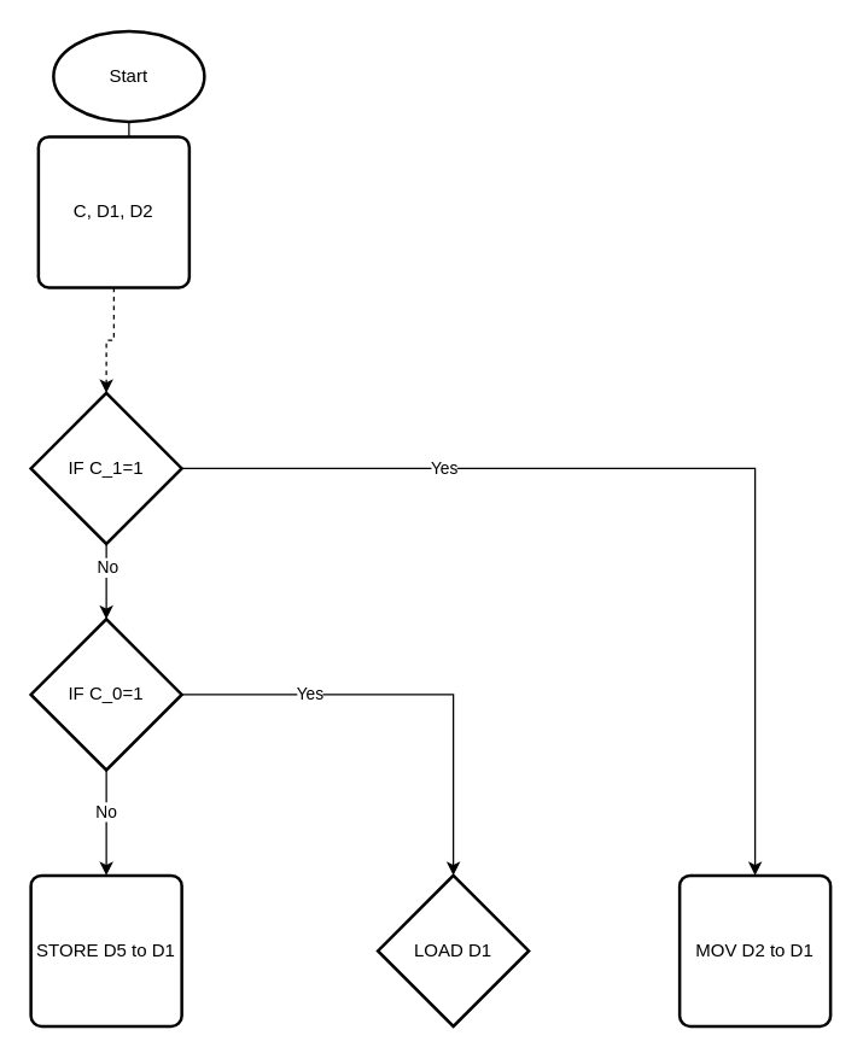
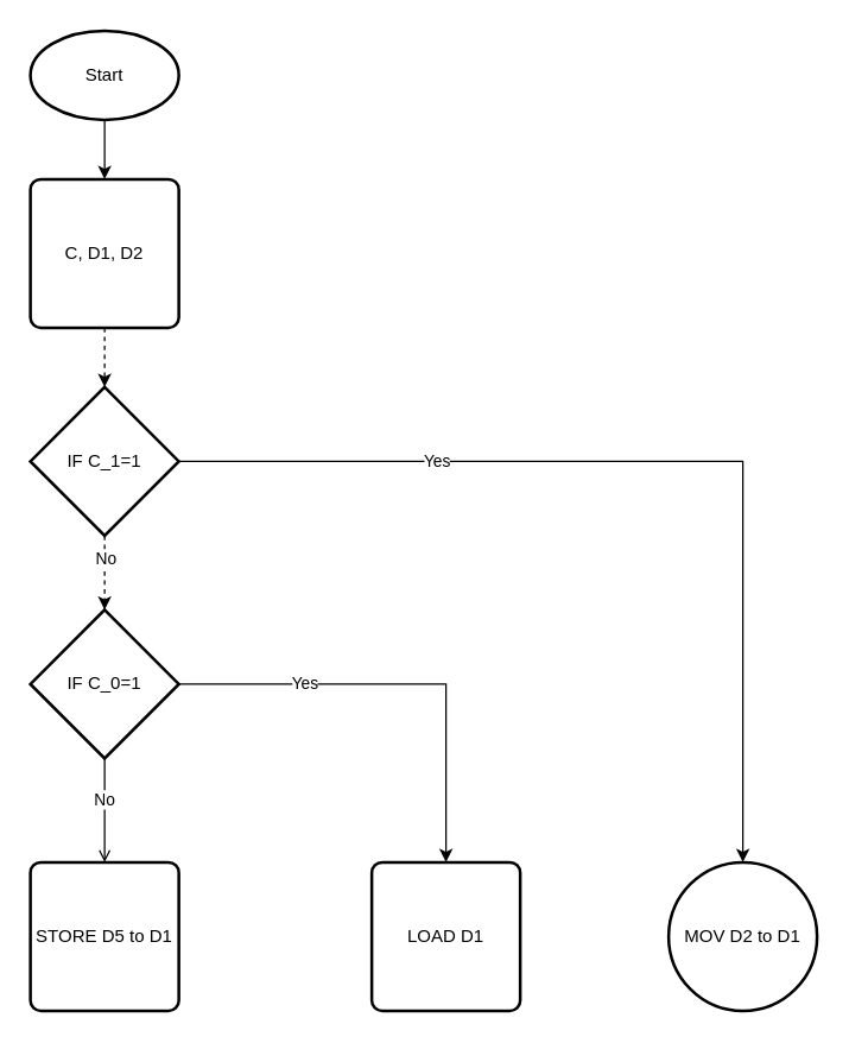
  <mxCell id="0" />
  <mxCell id="1" parent="0" />
  <mxCell id="2" value="" style="edgeStyle=orthogonalEdgeStyle;rounded=0;orthogonalLoop=1;jettySize=auto;html=1;" edge="1" parent="1" source="3" target="15"><mxGeometry relative="1" as="geometry" /></mxCell>
- <mxCell id="3" value="Start" style="strokeWidth=2;html=1;shape=mxgraph.flowchart.start_1;whiteSpace=wrap;" vertex="1" parent="1"><mxGeometry x="35" y="20" width="100" height="60" as="geometry" /></mxCell>
+ <mxCell id="3" value="Start" style="strokeWidth=2;html=1;shape=mxgraph.flowchart.start_1;whiteSpace=wrap;" vertex="1" parent="1"><mxGeometry x="20" y="20" width="100" height="60" as="geometry" /></mxCell>
  <mxCell id="4" style="edgeStyle=orthogonalEdgeStyle;rounded=0;orthogonalLoop=1;jettySize=auto;html=1;" edge="1" parent="1" source="8" target="17"><mxGeometry relative="1" as="geometry" /></mxCell>
  <mxCell id="5" value="Yes" style="edgeLabel;html=1;align=center;verticalAlign=middle;resizable=0;points=[];" vertex="1" connectable="0" parent="4"><mxGeometry x="-0.441" y="1" relative="1" as="geometry"><mxPoint as="offset" /></mxGeometry></mxCell>
- <mxCell id="6" value="" style="edgeStyle=orthogonalEdgeStyle;rounded=0;orthogonalLoop=1;jettySize=auto;html=1;" edge="1" parent="1" source="8" target="18"><mxGeometry relative="1" as="geometry" /></mxCell>
+ <mxCell id="6" value="" style="edgeStyle=orthogonalEdgeStyle;rounded=0;orthogonalLoop=1;jettySize=auto;html=1;endArrow=open;" edge="1" parent="1" source="8" target="18"><mxGeometry relative="1" as="geometry" /></mxCell>
  <mxCell id="7" value="No" style="edgeLabel;html=1;align=center;verticalAlign=middle;resizable=0;points=[];" vertex="1" connectable="0" parent="6"><mxGeometry x="-0.222" y="-1" relative="1" as="geometry"><mxPoint as="offset" /></mxGeometry></mxCell>
  <mxCell id="8" value="IF C_0=1" style="strokeWidth=2;html=1;shape=mxgraph.flowchart.decision;whiteSpace=wrap;" vertex="1" parent="1"><mxGeometry x="20" y="410" width="100" height="100" as="geometry" /></mxCell>
- <mxCell id="9" value="" style="edgeStyle=orthogonalEdgeStyle;rounded=0;orthogonalLoop=1;jettySize=auto;html=1;" edge="1" parent="1" source="13" target="8"><mxGeometry relative="1" as="geometry" /></mxCell>
+ <mxCell id="9" value="" style="edgeStyle=orthogonalEdgeStyle;rounded=0;orthogonalLoop=1;jettySize=auto;html=1;dashed=1;" edge="1" parent="1" source="13" target="8"><mxGeometry relative="1" as="geometry" /></mxCell>
  <mxCell id="10" value="No" style="edgeLabel;html=1;align=center;verticalAlign=middle;resizable=0;points=[];" vertex="1" connectable="0" parent="9"><mxGeometry x="-0.384" relative="1" as="geometry"><mxPoint as="offset" /></mxGeometry></mxCell>
  <mxCell id="11" style="edgeStyle=orthogonalEdgeStyle;rounded=0;orthogonalLoop=1;jettySize=auto;html=1;" edge="1" parent="1" source="13" target="16"><mxGeometry relative="1" as="geometry" /></mxCell>
  <mxCell id="12" value="Yes" style="edgeLabel;html=1;align=center;verticalAlign=middle;resizable=0;points=[];" vertex="1" connectable="0" parent="11"><mxGeometry x="-0.469" y="1" relative="1" as="geometry"><mxPoint as="offset" /></mxGeometry></mxCell>
  <mxCell id="13" value="IF C_1=1" style="strokeWidth=2;html=1;shape=mxgraph.flowchart.decision;whiteSpace=wrap;" vertex="1" parent="1"><mxGeometry x="20" y="260" width="100" height="100" as="geometry" /></mxCell>
  <mxCell id="14" value="" style="edgeStyle=orthogonalEdgeStyle;rounded=0;orthogonalLoop=1;jettySize=auto;html=1;dashed=1;" edge="1" parent="1" source="15" target="13"><mxGeometry relative="1" as="geometry" /></mxCell>
- <mxCell id="15" value="C, D1, D2" style="rounded=1;whiteSpace=wrap;html=1;absoluteArcSize=1;arcSize=14;strokeWidth=2;" vertex="1" parent="1"><mxGeometry x="25" y="90" width="100" height="100" as="geometry" /></mxCell>
- <mxCell id="16" value="MOV D2 to D1" style="rounded=1;whiteSpace=wrap;html=1;absoluteArcSize=1;arcSize=14;strokeWidth=2;" vertex="1" parent="1"><mxGeometry x="450" y="580" width="100" height="100" as="geometry" /></mxCell>
- <mxCell id="17" value="LOAD D1" style="rhombus;whiteSpace=wrap;html=1;absoluteArcSize=1;arcSize=14;strokeWidth=2;" vertex="1" parent="1"><mxGeometry x="250" y="580" width="100" height="100" as="geometry" /></mxCell>
+ <mxCell id="15" value="C, D1, D2" style="rounded=1;whiteSpace=wrap;html=1;absoluteArcSize=1;arcSize=14;strokeWidth=2;" vertex="1" parent="1"><mxGeometry x="20" y="120" width="100" height="100" as="geometry" /></mxCell>
+ <mxCell id="16" value="MOV D2 to D1" style="ellipse;whiteSpace=wrap;html=1;absoluteArcSize=1;arcSize=14;strokeWidth=2;" vertex="1" parent="1"><mxGeometry x="450" y="580" width="100" height="100" as="geometry" /></mxCell>
+ <mxCell id="17" value="LOAD D1" style="rounded=1;whiteSpace=wrap;html=1;absoluteArcSize=1;arcSize=14;strokeWidth=2;" vertex="1" parent="1"><mxGeometry x="250" y="580" width="100" height="100" as="geometry" /></mxCell>
  <mxCell id="18" value="STORE D5 to D1" style="rounded=1;whiteSpace=wrap;html=1;absoluteArcSize=1;arcSize=14;strokeWidth=2;" vertex="1" parent="1"><mxGeometry x="20" y="580" width="100" height="100" as="geometry" /></mxCell>
